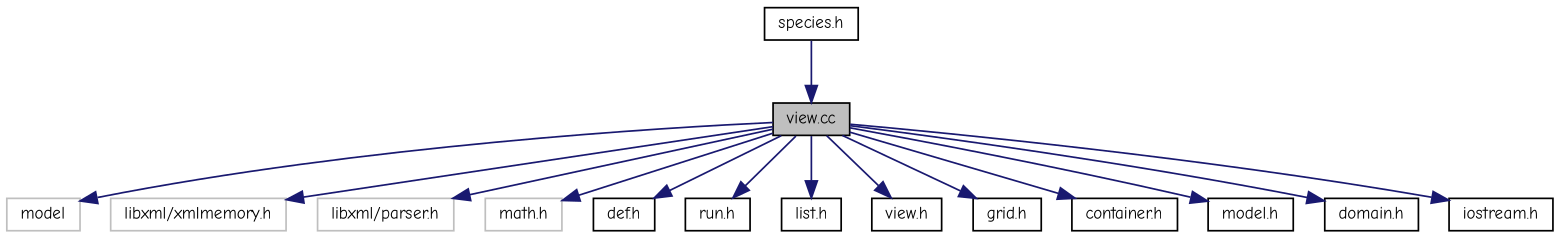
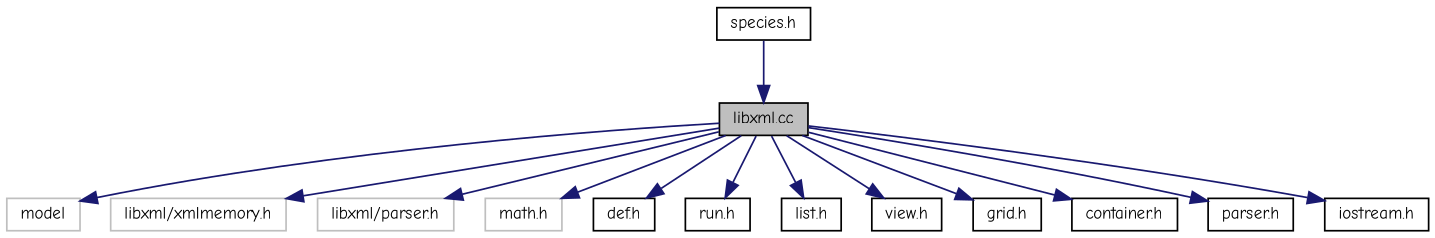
  digraph {
    fontname="Comic Neue"
    node [color=black fillcolor=white fontname="Comic Neue" fontsize=10 shape=record style=filled]
    edge [color=midnightblue fontname="Comic Neue" fontsize=10 labelfontname=FreeSans labelfontsize=10 style=solid]
-   n1 [fillcolor=grey75 fontcolor=black height=0.2 label="view.cc" width=0.4]
+   n1 [fillcolor=grey75 fontcolor=black height=0.2 label="libxml.cc" width=0.4]
    n2 [color=grey75 height=0.2 label=model width=0.4]
    n3 [color=grey75 height=0.2 label="libxml/xmlmemory.h" width=0.4]
    n4 [color=grey75 height=0.2 label="libxml/parser.h" width=0.4]
    n5 [color=grey75 height=0.2 label="math.h" width=0.4]
    n6 [height=0.2 label="def.h" width=0.4]
    n7 [height=0.2 label="run.h" width=0.4]
    n8 [height=0.2 label="list.h" width=0.4]
    n9 [height=0.2 label="view.h" width=0.4]
    n10 [height=0.2 label="grid.h" width=0.4]
    n11 [height=0.2 label="container.h" width=0.4]
-   n12 [height=0.2 label="model.h" width=0.4]
-   n13 [height=0.2 label="domain.h" width=0.4]
+   n13 [height=0.2 label="parser.h" width=0.4]
    n14 [height=0.2 label="iostream.h" width=0.4]
    n15 [height=0.2 label="species.h" width=0.4]
    n1 -> n2
    n1 -> n3
    n1 -> n4
    n1 -> n5
    n1 -> n6
    n1 -> n7
    n1 -> n8
    n1 -> n9
    n1 -> n10
    n1 -> n11
-   n1 -> n12
    n1 -> n13
    n1 -> n14
    n15 -> n1
  }
